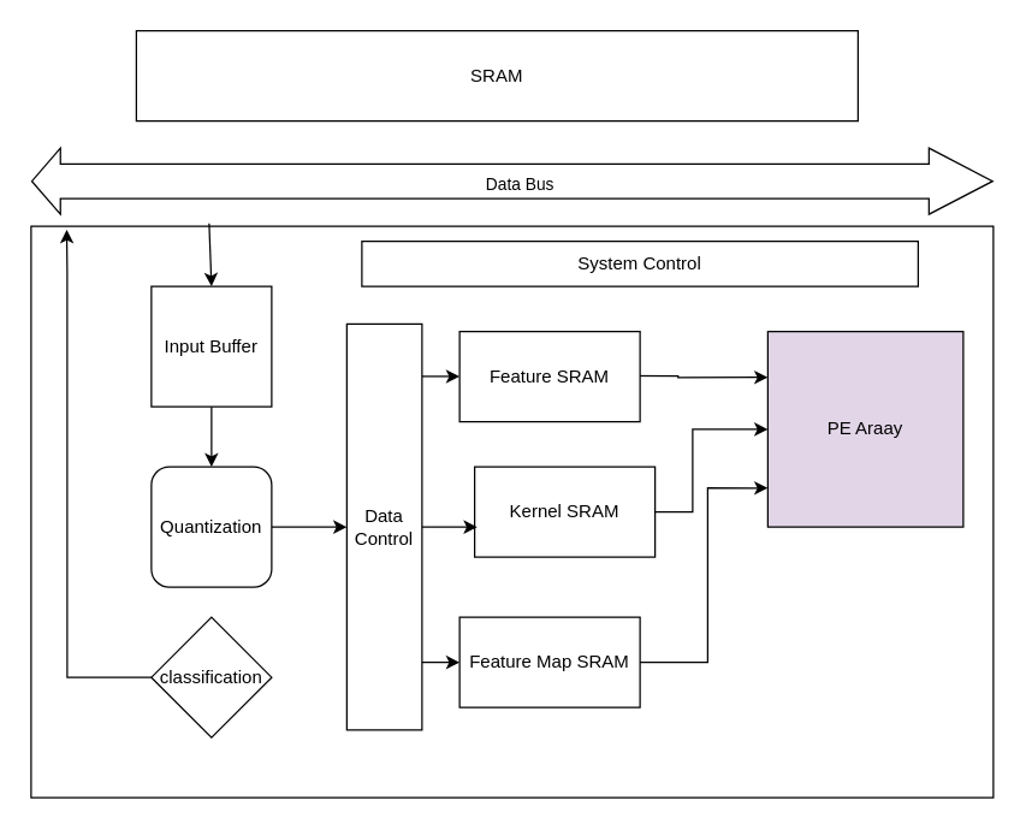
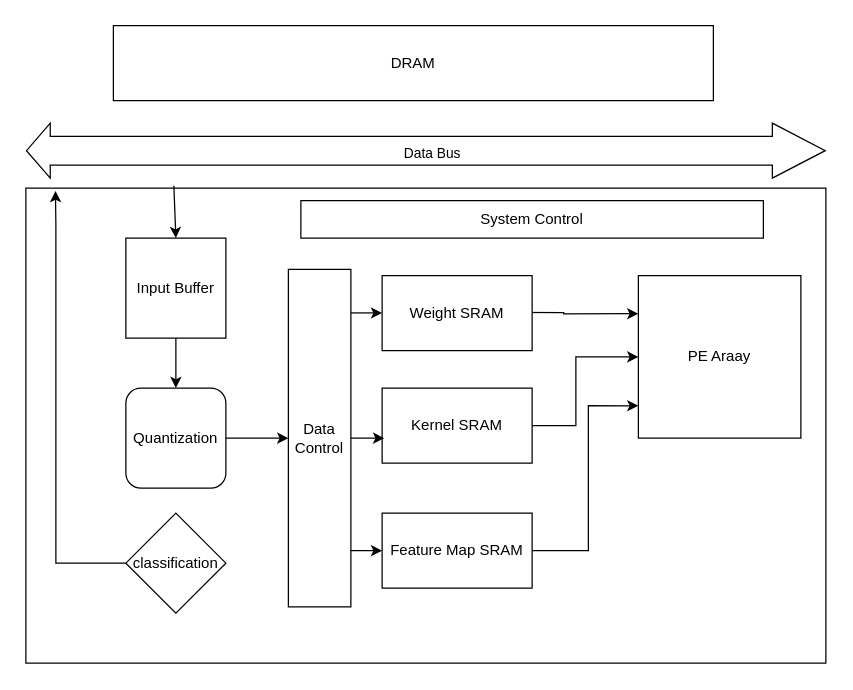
  <mxCell id="0" />
  <mxCell id="1" parent="0" />
- <mxCell id="2" value="SRAM" style="rounded=0;whiteSpace=wrap;html=1;" vertex="1" parent="1"><mxGeometry x="90" y="20" width="480" height="60" as="geometry" /></mxCell>
+ <mxCell id="2" value="DRAM" style="rounded=0;whiteSpace=wrap;html=1;" vertex="1" parent="1"><mxGeometry x="90" y="20" width="480" height="60" as="geometry" /></mxCell>
  <mxCell id="3" value="" style="shape=flexArrow;endArrow=classic;startArrow=classic;html=1;rounded=0;strokeWidth=1;width=23;endSize=13.777;" edge="1" parent="1"><mxGeometry width="100" height="100" relative="1" as="geometry"><mxPoint x="20" y="120" as="sourcePoint" /><mxPoint x="660" y="120" as="targetPoint" /></mxGeometry></mxCell>
  <mxCell id="4" value="Data Bus" style="edgeLabel;html=1;align=center;verticalAlign=middle;resizable=0;points=[];" vertex="1" connectable="0" parent="3"><mxGeometry x="0.013" y="-1" relative="1" as="geometry"><mxPoint as="offset" /></mxGeometry></mxCell>
  <mxCell id="5" value="" style="rounded=0;whiteSpace=wrap;html=1;" vertex="1" parent="1"><mxGeometry x="20" y="150" width="640" height="380" as="geometry" /></mxCell>
  <mxCell id="6" style="edgeStyle=orthogonalEdgeStyle;rounded=0;orthogonalLoop=1;jettySize=auto;html=1;entryX=-0.002;entryY=0.229;entryDx=0;entryDy=0;entryPerimeter=0;" edge="1" parent="1"><mxGeometry relative="1" as="geometry"><mxPoint x="400.26" y="249.47" as="sourcePoint" /><mxPoint x="510" y="250.49" as="targetPoint" /><Array as="points"><mxPoint x="450.26" y="249.72" /><mxPoint x="450.26" y="250.72" /></Array></mxGeometry></mxCell>
- <mxCell id="7" value="Feature SRAM" style="rounded=0;whiteSpace=wrap;html=1;" vertex="1" parent="1"><mxGeometry x="305" y="220" width="120" height="60" as="geometry" /></mxCell>
+ <mxCell id="7" value="Weight SRAM" style="rounded=0;whiteSpace=wrap;html=1;" vertex="1" parent="1"><mxGeometry x="305" y="220" width="120" height="60" as="geometry" /></mxCell>
  <mxCell id="8" style="edgeStyle=orthogonalEdgeStyle;rounded=0;orthogonalLoop=1;jettySize=auto;html=1;exitX=1;exitY=0.5;exitDx=0;exitDy=0;" edge="1" parent="1" source="9" target="10"><mxGeometry relative="1" as="geometry"><Array as="points"><mxPoint x="460" y="340" /><mxPoint x="460" y="285" /></Array></mxGeometry></mxCell>
- <mxCell id="9" value="Kernel SRAM" style="rounded=0;whiteSpace=wrap;html=1;" vertex="1" parent="1"><mxGeometry x="315" y="310" width="120" height="60" as="geometry" /></mxCell>
- <mxCell id="10" value="PE Araay" style="whiteSpace=wrap;html=1;aspect=fixed;fillColor=#e1d5e7;" vertex="1" parent="1"><mxGeometry x="510" y="220" width="130" height="130" as="geometry" /></mxCell>
+ <mxCell id="9" value="Kernel SRAM" style="rounded=0;whiteSpace=wrap;html=1;" vertex="1" parent="1"><mxGeometry x="305" y="310" width="120" height="60" as="geometry" /></mxCell>
+ <mxCell id="10" value="PE Araay" style="whiteSpace=wrap;html=1;aspect=fixed;" vertex="1" parent="1"><mxGeometry x="510" y="220" width="130" height="130" as="geometry" /></mxCell>
  <mxCell id="11" value="System Control" style="rounded=0;whiteSpace=wrap;html=1;" vertex="1" parent="1"><mxGeometry x="240" y="160" width="370" height="30" as="geometry" /></mxCell>
  <mxCell id="12" value="Data Control" style="rounded=0;whiteSpace=wrap;html=1;" vertex="1" parent="1"><mxGeometry x="230" y="215" width="50" height="270" as="geometry" /></mxCell>
  <mxCell id="13" value="" style="edgeStyle=orthogonalEdgeStyle;rounded=0;orthogonalLoop=1;jettySize=auto;html=1;" edge="1" parent="1" source="14" target="12"><mxGeometry relative="1" as="geometry" /></mxCell>
  <mxCell id="14" value="Quantization" style="whiteSpace=wrap;html=1;aspect=fixed;rounded=1;" vertex="1" parent="1"><mxGeometry x="100" y="310" width="80" height="80" as="geometry" /></mxCell>
  <mxCell id="15" value="" style="edgeStyle=orthogonalEdgeStyle;rounded=0;orthogonalLoop=1;jettySize=auto;html=1;" edge="1" parent="1" source="16" target="14"><mxGeometry relative="1" as="geometry" /></mxCell>
  <mxCell id="16" value="Input Buffer" style="whiteSpace=wrap;html=1;aspect=fixed;" vertex="1" parent="1"><mxGeometry x="100" y="190" width="80" height="80" as="geometry" /></mxCell>
  <mxCell id="17" value="" style="endArrow=classic;html=1;rounded=0;entryX=0.5;entryY=0;entryDx=0;entryDy=0;exitX=0.185;exitY=-0.005;exitDx=0;exitDy=0;exitPerimeter=0;" edge="1" parent="1" source="5" target="16"><mxGeometry width="50" height="50" relative="1" as="geometry"><mxPoint x="130" y="149" as="sourcePoint" /><mxPoint x="370" y="150" as="targetPoint" /></mxGeometry></mxCell>
  <mxCell id="18" value="Feature Map SRAM" style="rounded=0;whiteSpace=wrap;html=1;" vertex="1" parent="1"><mxGeometry x="305" y="410" width="120" height="60" as="geometry" /></mxCell>
  <mxCell id="19" style="edgeStyle=orthogonalEdgeStyle;rounded=0;orthogonalLoop=1;jettySize=auto;html=1;entryX=0;entryY=0.801;entryDx=0;entryDy=0;entryPerimeter=0;" edge="1" parent="1" source="18" target="10"><mxGeometry relative="1" as="geometry"><Array as="points"><mxPoint x="470" y="440" /><mxPoint x="470" y="324" /></Array></mxGeometry></mxCell>
  <mxCell id="20" value="classification" style="rhombus;whiteSpace=wrap;html=1;aspect=fixed;" vertex="1" parent="1"><mxGeometry x="100" y="410" width="80" height="80" as="geometry" /></mxCell>
  <mxCell id="21" style="edgeStyle=orthogonalEdgeStyle;rounded=0;orthogonalLoop=1;jettySize=auto;html=1;entryX=0.014;entryY=0.667;entryDx=0;entryDy=0;entryPerimeter=0;" edge="1" parent="1" source="12" target="9"><mxGeometry relative="1" as="geometry" /></mxCell>
  <mxCell id="22" value="" style="endArrow=classic;html=1;rounded=0;entryX=0;entryY=0.5;entryDx=0;entryDy=0;" edge="1" parent="1" target="18"><mxGeometry width="50" height="50" relative="1" as="geometry"><mxPoint x="280" y="440" as="sourcePoint" /><mxPoint x="300" y="380" as="targetPoint" /></mxGeometry></mxCell>
  <mxCell id="23" value="" style="endArrow=classic;html=1;rounded=0;entryX=0;entryY=0.5;entryDx=0;entryDy=0;" edge="1" parent="1"><mxGeometry width="50" height="50" relative="1" as="geometry"><mxPoint x="280" y="249.83" as="sourcePoint" /><mxPoint x="305" y="249.83" as="targetPoint" /></mxGeometry></mxCell>
  <mxCell id="24" style="edgeStyle=orthogonalEdgeStyle;rounded=0;orthogonalLoop=1;jettySize=auto;html=1;entryX=0.037;entryY=0.006;entryDx=0;entryDy=0;entryPerimeter=0;" edge="1" parent="1" source="20" target="5"><mxGeometry relative="1" as="geometry"><Array as="points"><mxPoint x="44" y="450" /><mxPoint x="44" y="180" /></Array></mxGeometry></mxCell>
